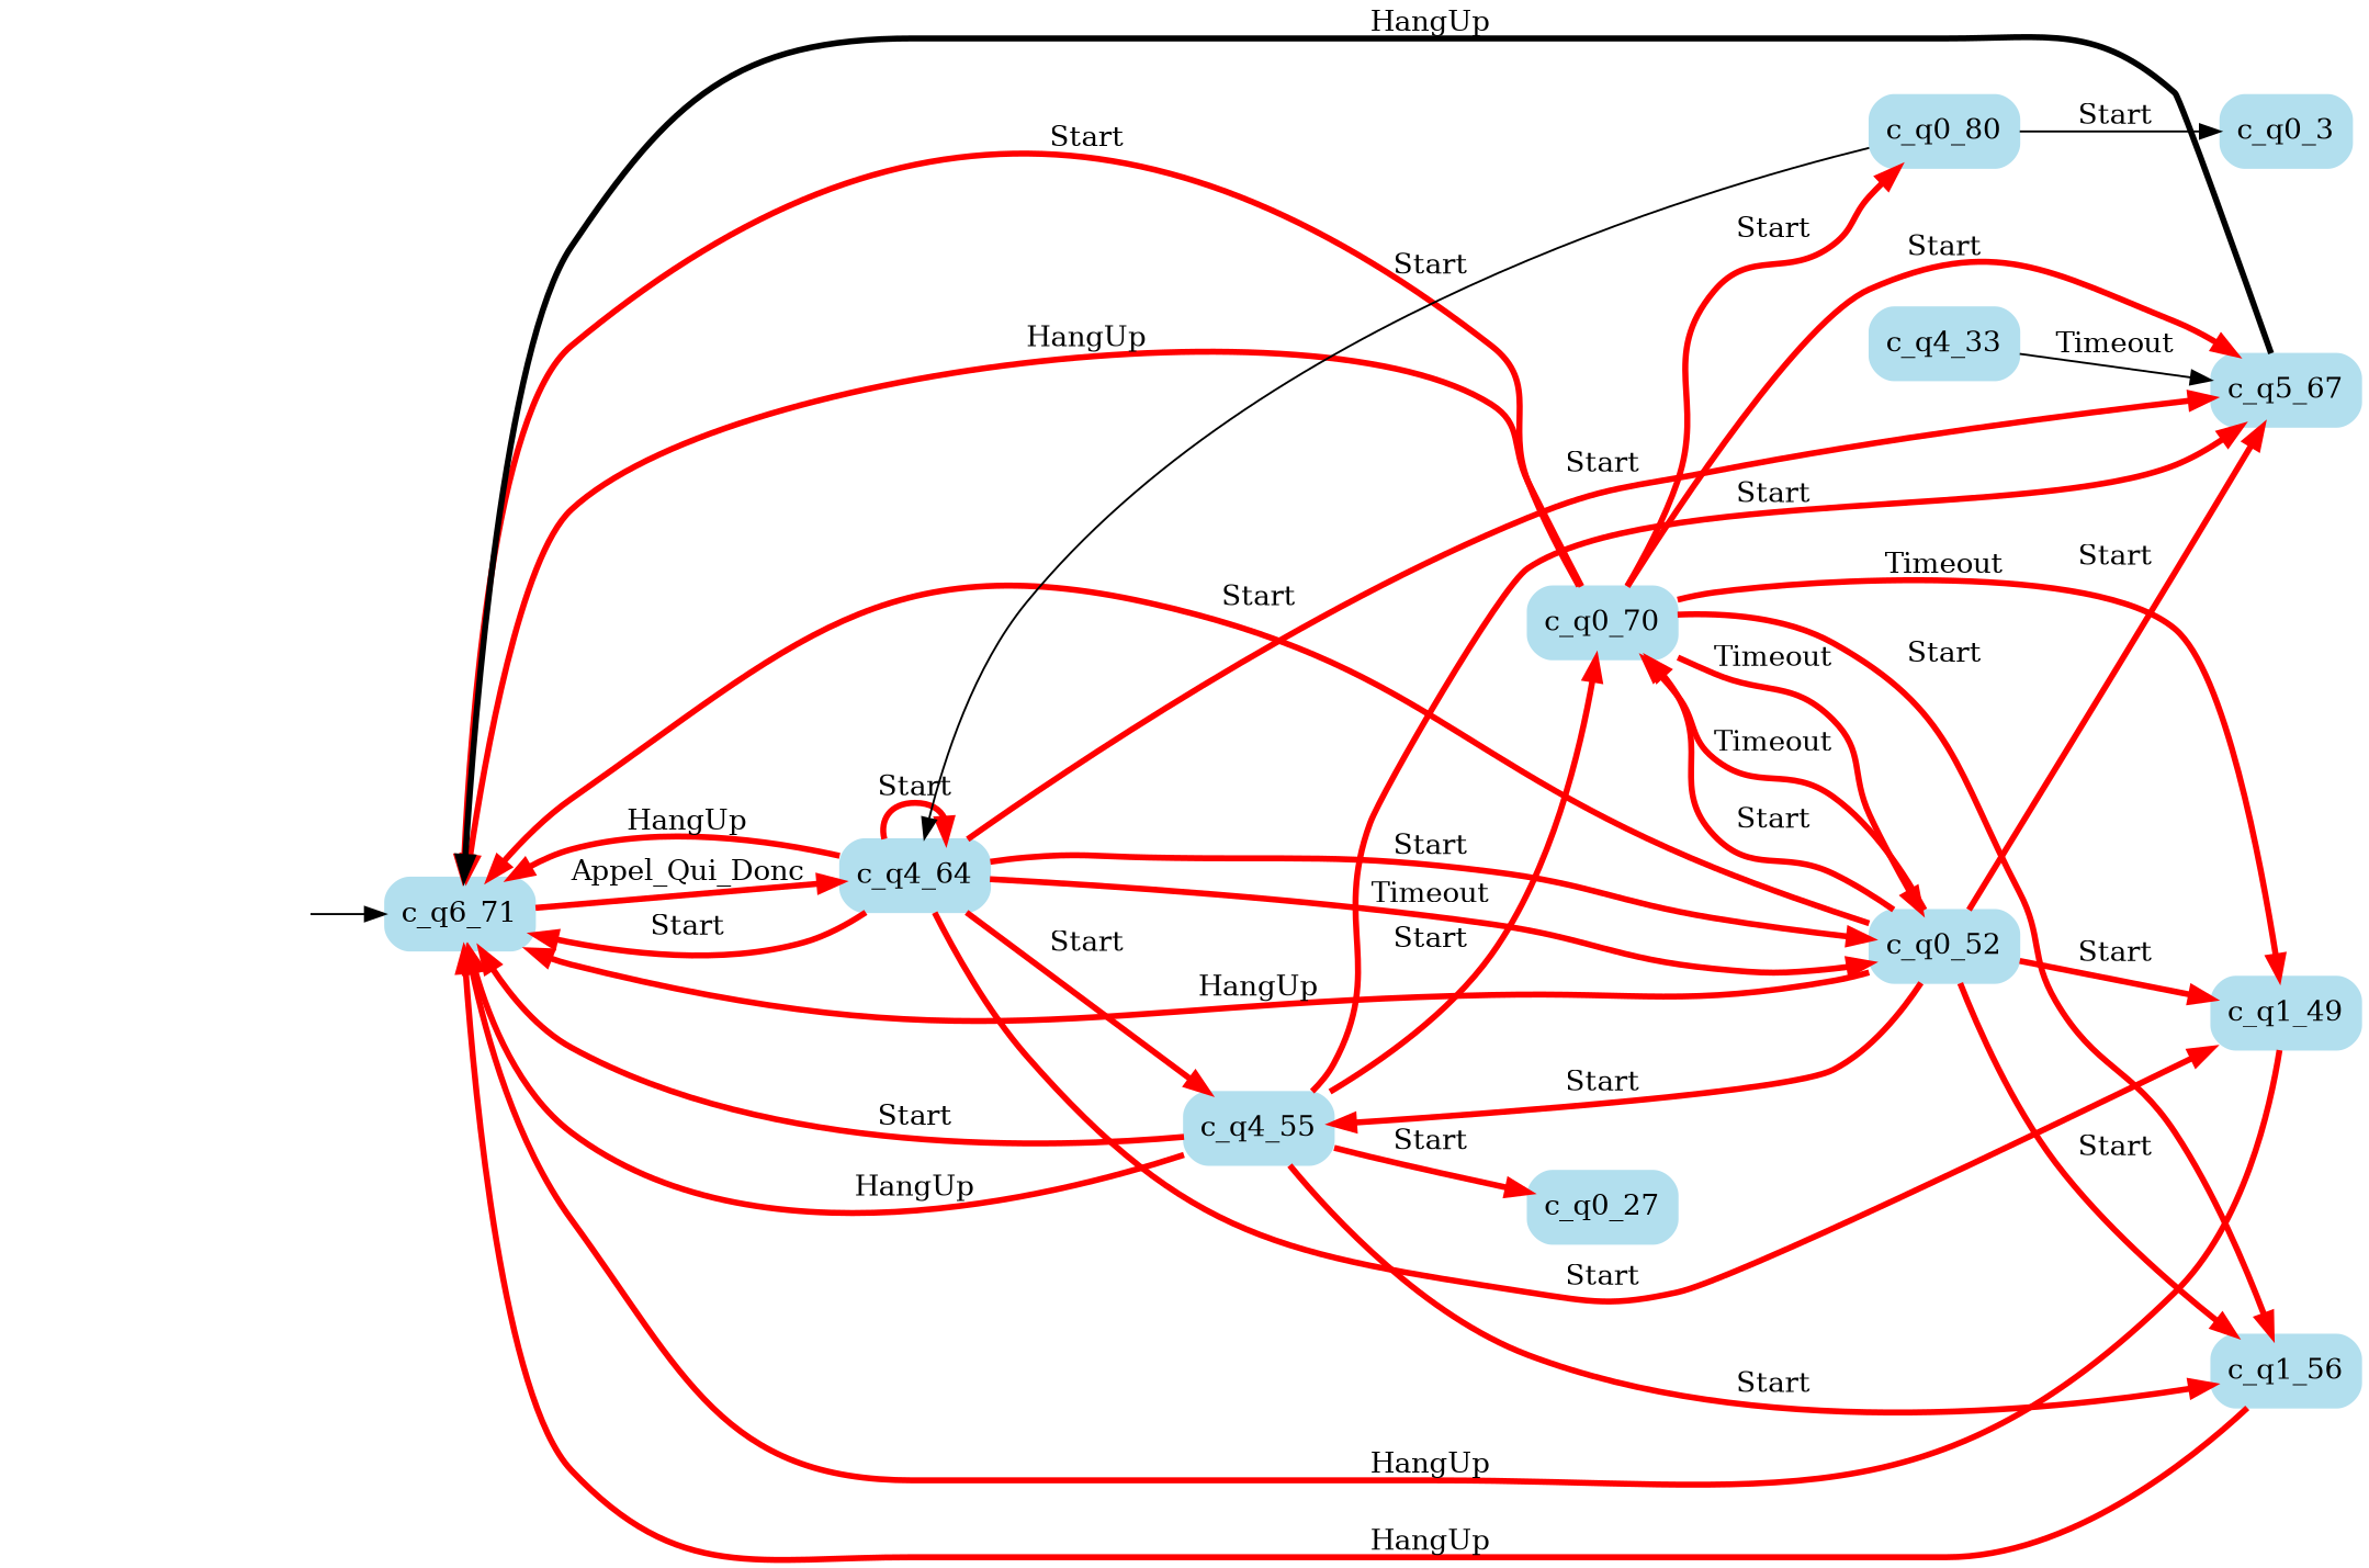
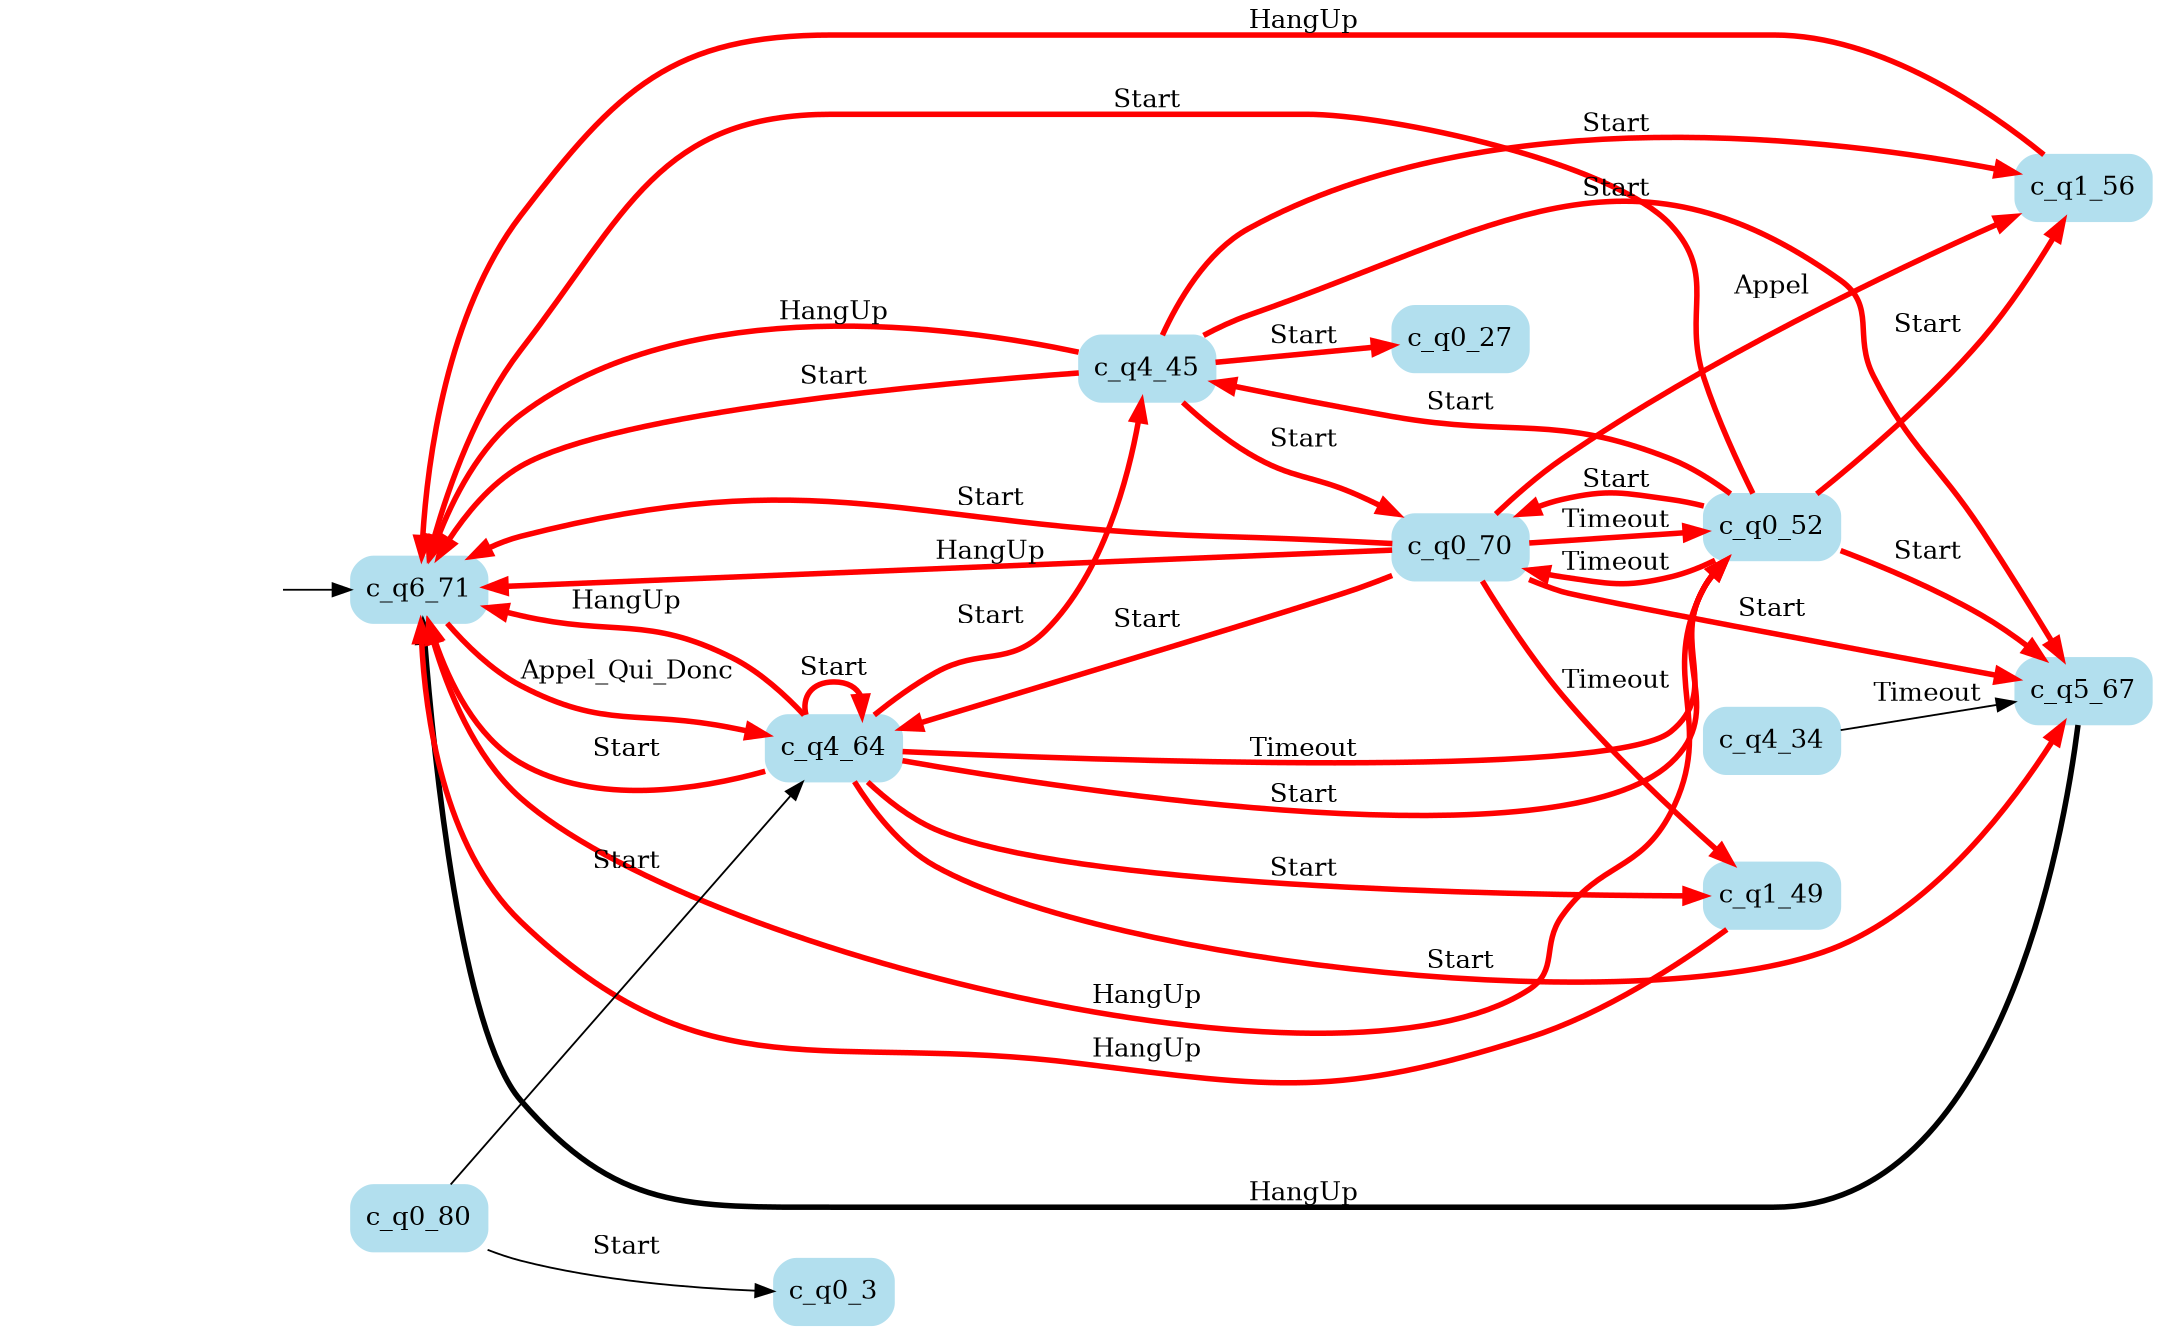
  digraph {
    fontname="DejaVu Serif"
    rankdir=LR
    node [fontname="DejaVu Serif" style="rounded, filled" color=lightblue2 shape=box]
    edge [fontname="DejaVu Serif" color=red penwidth=3]
    start_c_q6_71 [style=invisible color="" shape=""]
    n2 [label=c_q6_71]
    n3 [label=c_q4_64]
    n4 [label=c_q0_3]
    n5 [label=c_q0_70]
    n6 [label=c_q5_67]
    n7 [label=c_q1_49]
    n8 [label=c_q1_56]
    n9 [label=c_q0_52]
-   n10 [label=c_q4_55]
-   n11 [label=c_q4_33]
+   n10 [label=c_q4_45]
+   n11 [label=c_q4_34]
    n12 [label=c_q0_27]
    n13 [label=c_q0_80]
    start_c_q6_71 -> n2 [color="" penwidth=""]
    n2 -> n3 [label=Appel_Qui_Donc]
    n3 -> n2 [label=Start]
    n3 -> n2 [label=HangUp]
    n3 -> n3 [label=Start]
    n3 -> n6 [label=Start]
    n3 -> n7 [label=Start]
    n3 -> n9 [label=Timeout]
    n3 -> n9 [label=Start]
    n3 -> n10 [label=Start]
    n5 -> n2 [label=Start]
    n5 -> n2 [label=HangUp]
-   n5 -> n13 [label=Start]
+   n5 -> n3 [label=Start]
    n5 -> n6 [label=Start]
    n5 -> n7 [label=Timeout]
-   n5 -> n8 [label=Start]
+   n5 -> n8 [label=Appel]
    n5 -> n9 [label=Timeout]
    n6 -> n2 [color=black label=HangUp]
    n7 -> n2 [label=HangUp]
    n8 -> n2 [label=HangUp]
    n9 -> n2 [label=Start]
    n9 -> n2 [label=HangUp]
    n9 -> n5 [label=Timeout]
    n9 -> n5 [label=Start]
    n9 -> n6 [label=Start]
-   n9 -> n7 [label=Start]
    n9 -> n8 [label=Start]
    n9 -> n10 [label=Start]
    n10 -> n2 [label=Start]
    n10 -> n2 [label=HangUp]
    n10 -> n5 [label=Start]
    n10 -> n6 [label=Start]
    n10 -> n8 [label=Start]
    n10 -> n12 [label=Start]
    n11 -> n6 [label=Timeout color="" penwidth=""]
    n13 -> n3 [label=Start color="" penwidth=""]
    n13 -> n4 [label=Start color="" penwidth=""]
  }
